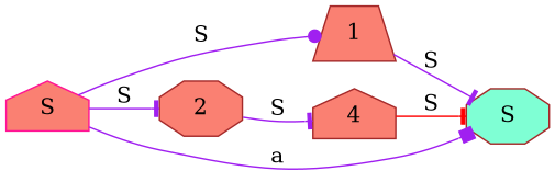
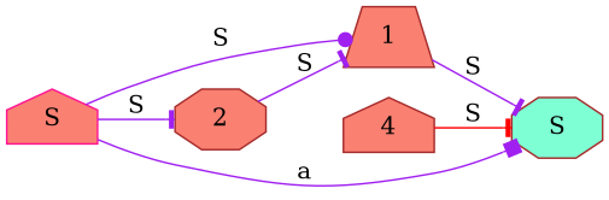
  digraph {
    rankdir=LR
    node [color=brown fillcolor=salmon shape=house style=filled]
    edge [arrowhead=tee color=purple]
    n1 [color=deeppink label=S]
    1 [shape=trapezium]
    2 [shape=octagon]
    n4 [fillcolor=aquamarine label=S shape=octagon]
    4
    n1 -> 1 [arrowhead=dot label=S]
    n1 -> 2 [label=S]
    n1 -> n4 [arrowhead=box label=a]
    1 -> n4 [label=S]
-   2 -> 4 [label=S]
+   2 -> 1 [label=S]
    4 -> n4 [color=red label=S]
  }
